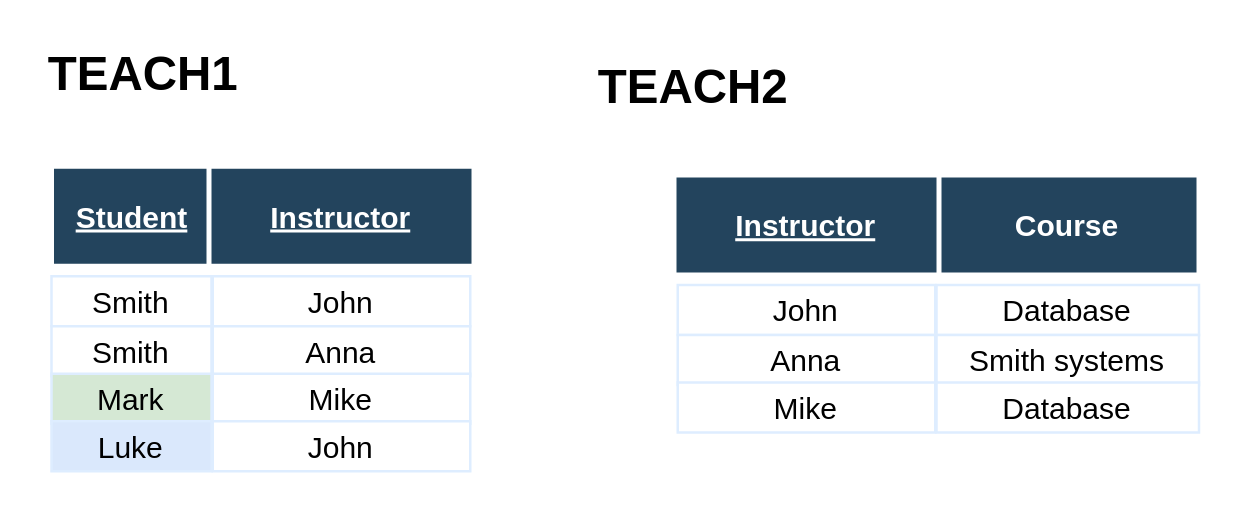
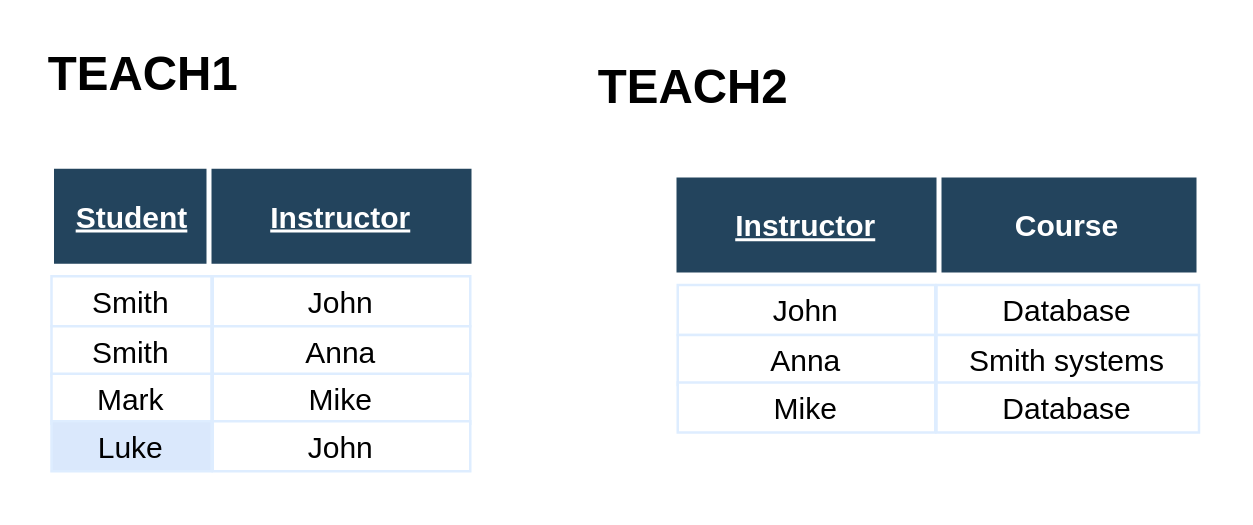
  <mxCell id="0" />
  <mxCell id="1" parent="0" />
  <mxCell id="2" value="Smith" style="strokeColor=#DEEDFF" parent="1" vertex="1"><mxGeometry x="20" y="110" width="64" height="20" as="geometry" /></mxCell>
  <mxCell id="3" value="Smith" style="strokeColor=#DEEDFF" parent="1" vertex="1"><mxGeometry x="20" y="130" width="64" height="20" as="geometry" /></mxCell>
- <mxCell id="4" value="Mark" style="strokeColor=#DEEDFF;fillColor=#d5e8d4;" parent="1" vertex="1"><mxGeometry x="20" y="149" width="64" height="20" as="geometry" /></mxCell>
+ <mxCell id="4" value="Mark" style="strokeColor=#DEEDFF" parent="1" vertex="1"><mxGeometry x="20" y="149" width="64" height="20" as="geometry" /></mxCell>
  <mxCell id="5" value="Student" style="fillColor=#23445D;strokeColor=#FFFFFF;strokeWidth=2;fontColor=#FFFFFF;fontStyle=5" parent="1" vertex="1"><mxGeometry x="20" y="66" width="65" height="40" as="geometry" /></mxCell>
  <mxCell id="6" value="TEACH1" style="text;html=1;strokeColor=none;fillColor=none;align=center;verticalAlign=middle;whiteSpace=wrap;rounded=0;fontSize=19;fontStyle=1" parent="1" vertex="1"><mxGeometry x="37" y="20" width="40" height="20" as="geometry" /></mxCell>
  <mxCell id="7" value="John" style="strokeColor=#DEEDFF" parent="1" vertex="1"><mxGeometry x="84.5" y="110" width="103.0" height="20" as="geometry" /></mxCell>
  <mxCell id="8" value="Anna" style="strokeColor=#DEEDFF" parent="1" vertex="1"><mxGeometry x="84.5" y="130" width="103.0" height="20" as="geometry" /></mxCell>
  <mxCell id="9" value="Mike" style="strokeColor=#DEEDFF" parent="1" vertex="1"><mxGeometry x="84.5" y="149" width="103.0" height="20" as="geometry" /></mxCell>
  <mxCell id="10" value="Instructor" style="fillColor=#23445D;strokeColor=#FFFFFF;strokeWidth=2;fontColor=#FFFFFF;fontStyle=5" parent="1" vertex="1"><mxGeometry x="83" y="66" width="106" height="40" as="geometry" /></mxCell>
  <mxCell id="11" value="Luke" style="strokeColor=#DEEDFF;fillColor=#dae8fc;" parent="1" vertex="1"><mxGeometry x="20" y="168" width="64" height="20" as="geometry" /></mxCell>
  <mxCell id="12" value="John" style="strokeColor=#DEEDFF" parent="1" vertex="1"><mxGeometry x="84.5" y="168" width="103.0" height="20" as="geometry" /></mxCell>
  <mxCell id="13" value="Database" style="align=center;strokeColor=#DEEDFF" vertex="1" parent="1"><mxGeometry x="374" y="113.5" width="105" height="20" as="geometry" /></mxCell>
  <mxCell id="14" value="Smith systems" style="align=center;strokeColor=#DEEDFF" vertex="1" parent="1"><mxGeometry x="374" y="133.5" width="105" height="20" as="geometry" /></mxCell>
  <mxCell id="15" value="Database" style="align=center;strokeColor=#DEEDFF" vertex="1" parent="1"><mxGeometry x="374" y="152.5" width="105" height="20" as="geometry" /></mxCell>
  <mxCell id="16" value="Course" style="fillColor=#23445D;strokeColor=#FFFFFF;strokeWidth=2;fontColor=#FFFFFF;fontStyle=1" vertex="1" parent="1"><mxGeometry x="374" y="69.5" width="105" height="40" as="geometry" /></mxCell>
  <mxCell id="17" value="John" style="strokeColor=#DEEDFF" vertex="1" parent="1"><mxGeometry x="270.5" y="113.5" width="103.0" height="20" as="geometry" /></mxCell>
  <mxCell id="18" value="Anna" style="strokeColor=#DEEDFF" vertex="1" parent="1"><mxGeometry x="270.5" y="133.5" width="103.0" height="20" as="geometry" /></mxCell>
  <mxCell id="19" value="Mike" style="strokeColor=#DEEDFF" vertex="1" parent="1"><mxGeometry x="270.5" y="152.5" width="103.0" height="20" as="geometry" /></mxCell>
  <mxCell id="20" value="Instructor" style="fillColor=#23445D;strokeColor=#FFFFFF;strokeWidth=2;fontColor=#FFFFFF;fontStyle=5" vertex="1" parent="1"><mxGeometry x="269" y="69.5" width="106" height="40" as="geometry" /></mxCell>
  <mxCell id="21" value="TEACH2" style="text;html=1;strokeColor=none;fillColor=none;align=center;verticalAlign=middle;whiteSpace=wrap;rounded=0;fontSize=19;fontStyle=1" vertex="1" parent="1"><mxGeometry x="257" y="24.5" width="40" height="20" as="geometry" /></mxCell>
